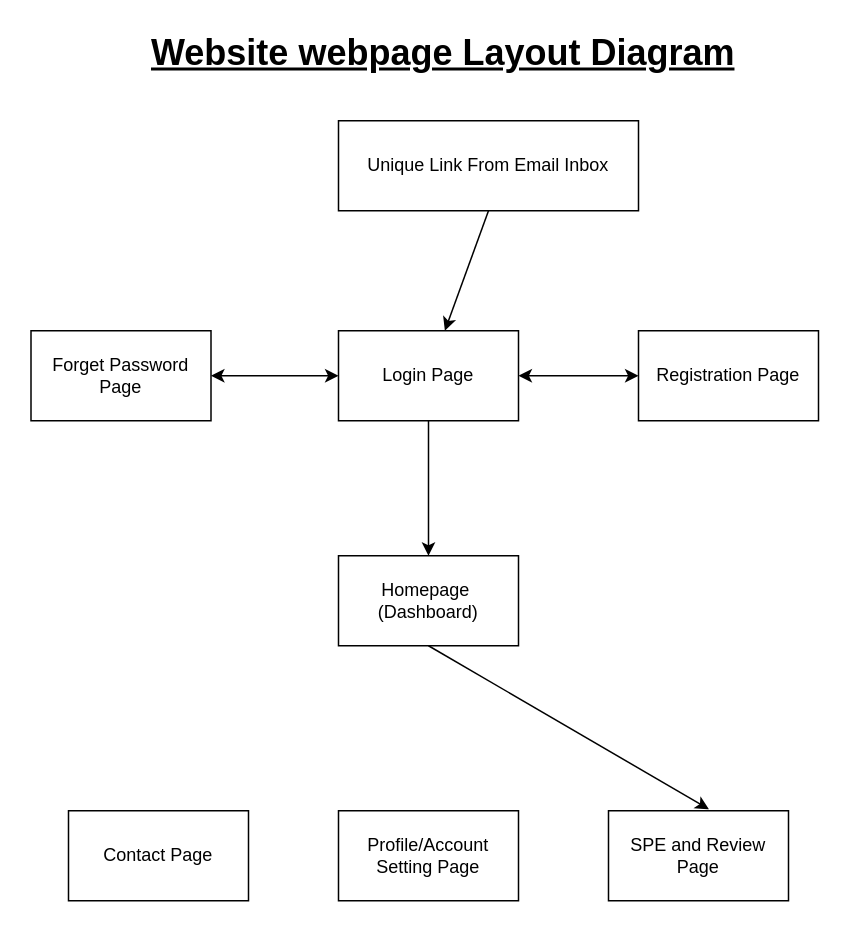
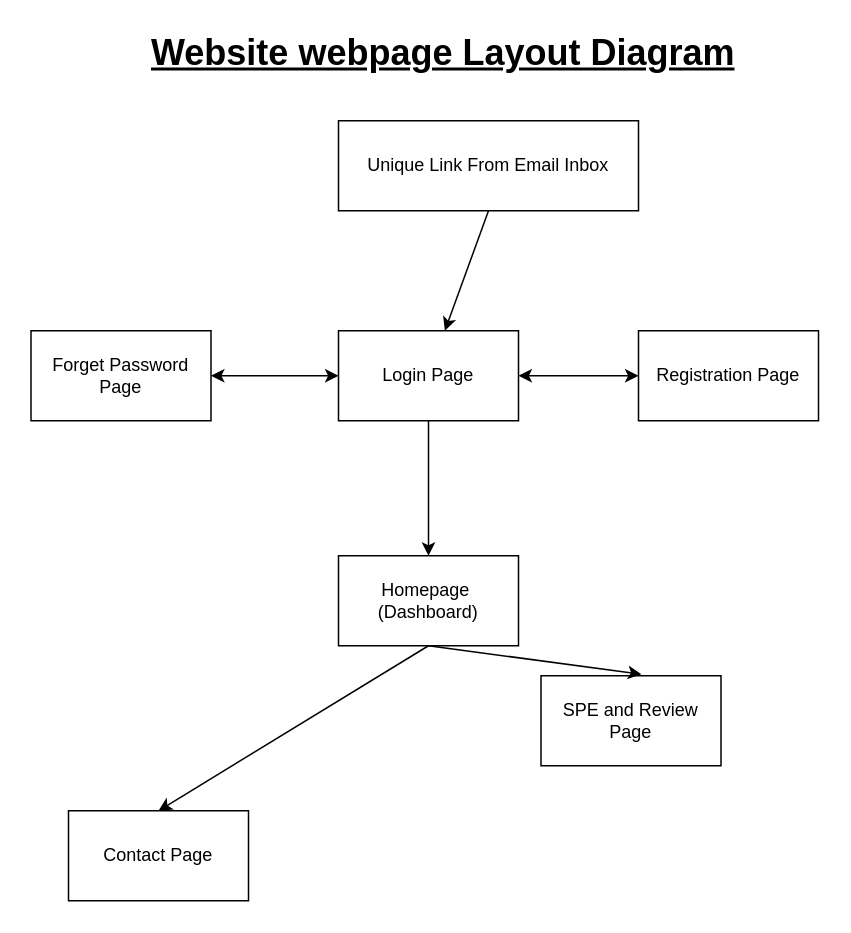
  <mxCell id="0" />
  <mxCell id="1" parent="0" />
  <mxCell id="2" value="Login Page" style="rounded=0;whiteSpace=wrap;html=1;" parent="1" vertex="1"><mxGeometry x="225" y="220" width="120" height="60" as="geometry" /></mxCell>
  <mxCell id="3" value="&lt;font style=&quot;font-size: 24px&quot;&gt;&lt;u&gt;&lt;b&gt;Website webpage Layout Diagram&lt;/b&gt;&lt;/u&gt;&lt;/font&gt;" style="text;html=1;strokeColor=none;fillColor=none;align=center;verticalAlign=middle;whiteSpace=wrap;rounded=0;" parent="1" vertex="1"><mxGeometry x="95" y="20" width="400" height="30" as="geometry" /></mxCell>
  <mxCell id="4" value="Registration Page" style="rounded=0;whiteSpace=wrap;html=1;" parent="1" vertex="1"><mxGeometry x="425" y="220" width="120" height="60" as="geometry" /></mxCell>
  <mxCell id="5" value="Homepage&amp;nbsp;&lt;br&gt;(Dashboard)" style="rounded=0;whiteSpace=wrap;html=1;" parent="1" vertex="1"><mxGeometry x="225" y="370" width="120" height="60" as="geometry" /></mxCell>
- <mxCell id="6" value="Profile/Account Setting Page" style="rounded=0;whiteSpace=wrap;html=1;" parent="1" vertex="1"><mxGeometry x="225" y="540" width="120" height="60" as="geometry" /></mxCell>
  <mxCell id="7" value="Contact Page" style="rounded=0;whiteSpace=wrap;html=1;" parent="1" vertex="1"><mxGeometry x="45" y="540" width="120" height="60" as="geometry" /></mxCell>
- <mxCell id="8" value="SPE and Review Page" style="rounded=0;whiteSpace=wrap;html=1;" parent="1" vertex="1"><mxGeometry x="405" y="540" width="120" height="60" as="geometry" /></mxCell>
+ <mxCell id="8" value="SPE and Review Page" style="rounded=0;whiteSpace=wrap;html=1;" parent="1" vertex="1"><mxGeometry x="360" y="450" width="120" height="60" as="geometry" /></mxCell>
  <mxCell id="9" value="" style="endArrow=classic;html=1;rounded=0;fontSize=24;exitX=0.5;exitY=1;exitDx=0;exitDy=0;" parent="1" source="2" target="5" edge="1"><mxGeometry width="50" height="50" relative="1" as="geometry"><mxPoint x="295" y="310" as="sourcePoint" /><mxPoint x="315" y="350" as="targetPoint" /></mxGeometry></mxCell>
+ <mxCell id="10" value="" style="endArrow=classic;html=1;rounded=0;fontSize=24;exitX=0.5;exitY=1;exitDx=0;exitDy=0;entryX=0.5;entryY=0;entryDx=0;entryDy=0;" parent="1" source="5" target="7" edge="1"><mxGeometry width="50" height="50" relative="1" as="geometry"><mxPoint x="265" y="600" as="sourcePoint" /><mxPoint x="315" y="550" as="targetPoint" /></mxGeometry></mxCell>
  <mxCell id="11" value="" style="endArrow=classic;html=1;rounded=0;fontSize=24;entryX=0.558;entryY=-0.017;entryDx=0;entryDy=0;entryPerimeter=0;" parent="1" target="8" edge="1"><mxGeometry width="50" height="50" relative="1" as="geometry"><mxPoint x="285" y="430" as="sourcePoint" /><mxPoint x="335" y="420" as="targetPoint" /></mxGeometry></mxCell>
  <mxCell id="12" value="" style="endArrow=classic;startArrow=classic;html=1;rounded=0;fontSize=24;entryX=0;entryY=0.5;entryDx=0;entryDy=0;exitX=1;exitY=0.5;exitDx=0;exitDy=0;" parent="1" source="2" target="4" edge="1"><mxGeometry width="50" height="50" relative="1" as="geometry"><mxPoint x="335" y="280" as="sourcePoint" /><mxPoint x="385" y="230" as="targetPoint" /></mxGeometry></mxCell>
  <mxCell id="13" value="Unique Link From Email Inbox" style="rounded=0;whiteSpace=wrap;html=1;" parent="1" vertex="1"><mxGeometry x="225" y="80" width="200" height="60" as="geometry" /></mxCell>
  <mxCell id="14" value="" style="endArrow=classic;html=1;rounded=0;fontSize=24;exitX=0.5;exitY=1;exitDx=0;exitDy=0;" parent="1" source="13" target="2" edge="1"><mxGeometry width="50" height="50" relative="1" as="geometry"><mxPoint x="280" y="180" as="sourcePoint" /><mxPoint x="330" y="130" as="targetPoint" /></mxGeometry></mxCell>
  <mxCell id="15" value="Forget Password&lt;br&gt;Page" style="rounded=0;whiteSpace=wrap;html=1;" vertex="1" parent="1"><mxGeometry x="20" y="220" width="120" height="60" as="geometry" /></mxCell>
  <mxCell id="16" value="" style="endArrow=classic;startArrow=classic;html=1;rounded=0;entryX=0;entryY=0.5;entryDx=0;entryDy=0;exitX=1;exitY=0.5;exitDx=0;exitDy=0;" edge="1" parent="1" source="15" target="2"><mxGeometry width="50" height="50" relative="1" as="geometry"><mxPoint x="160" y="250" as="sourcePoint" /><mxPoint x="230" y="240" as="targetPoint" /></mxGeometry></mxCell>
